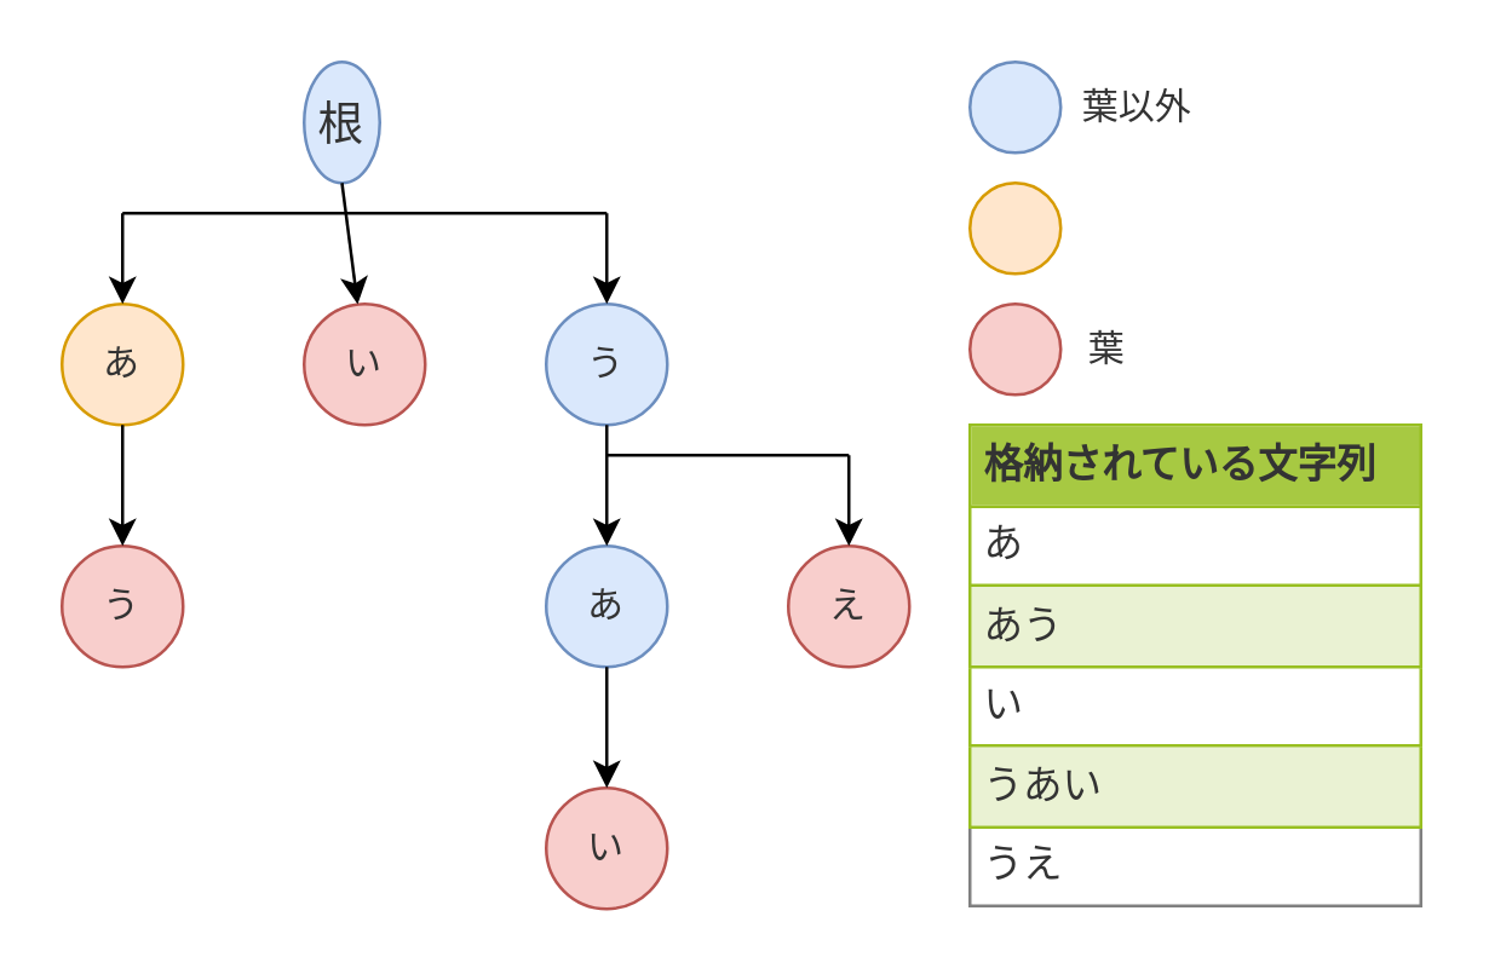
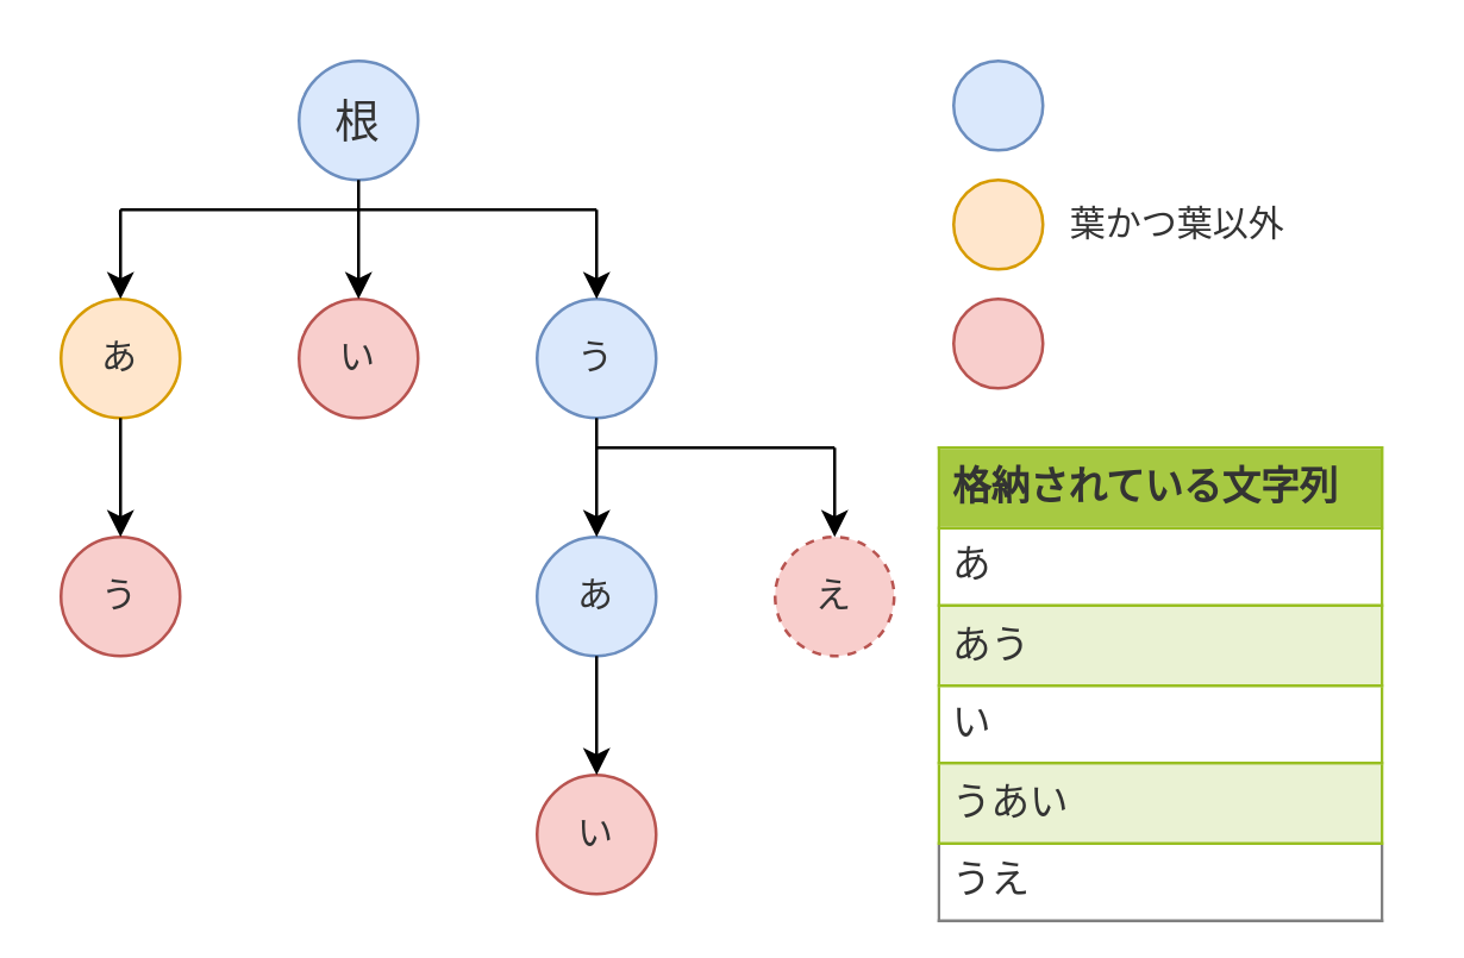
  <mxCell id="0" />
  <mxCell id="1" parent="0" />
- <mxCell id="2" value="&lt;font style=&quot;font-size: 15px&quot;&gt;根&lt;/font&gt;" style="ellipse;whiteSpace=wrap;html=1;aspect=fixed;shadow=0;fillColor=#dae8fc;strokeColor=#6c8ebf;fontColor=#333333;" vertex="1" parent="1"><mxGeometry x="100" y="20" width="25" height="40" as="geometry" /></mxCell>
+ <mxCell id="2" value="&lt;font style=&quot;font-size: 15px&quot;&gt;根&lt;/font&gt;" style="ellipse;whiteSpace=wrap;html=1;aspect=fixed;shadow=0;fillColor=#dae8fc;strokeColor=#6c8ebf;fontColor=#333333;" vertex="1" parent="1"><mxGeometry x="100" y="20" width="40" height="40" as="geometry" /></mxCell>
  <mxCell id="3" value="あ" style="ellipse;whiteSpace=wrap;html=1;aspect=fixed;shadow=0;fillColor=#ffe6cc;strokeColor=#d79b00;fontColor=#333333;" vertex="1" parent="1"><mxGeometry x="20" y="100" width="40" height="40" as="geometry" /></mxCell>
  <mxCell id="4" value="い" style="ellipse;whiteSpace=wrap;html=1;aspect=fixed;shadow=0;fillColor=#f8cecc;strokeColor=#b85450;fontColor=#333333;" vertex="1" parent="1"><mxGeometry x="100" y="100" width="40" height="40" as="geometry" /></mxCell>
  <mxCell id="5" value="う" style="ellipse;whiteSpace=wrap;html=1;aspect=fixed;shadow=0;fillColor=#dae8fc;strokeColor=#6c8ebf;fontColor=#333333;" vertex="1" parent="1"><mxGeometry x="180" y="100" width="40" height="40" as="geometry" /></mxCell>
  <mxCell id="6" value="う" style="ellipse;whiteSpace=wrap;html=1;aspect=fixed;shadow=0;fillColor=#f8cecc;strokeColor=#b85450;fontColor=#333333;" vertex="1" parent="1"><mxGeometry x="20" y="180" width="40" height="40" as="geometry" /></mxCell>
  <mxCell id="7" value="あ" style="ellipse;whiteSpace=wrap;html=1;aspect=fixed;shadow=0;fillColor=#dae8fc;strokeColor=#6c8ebf;fontColor=#333333;" vertex="1" parent="1"><mxGeometry x="180" y="180" width="40" height="40" as="geometry" /></mxCell>
- <mxCell id="8" value="え" style="ellipse;whiteSpace=wrap;html=1;aspect=fixed;shadow=0;fillColor=#f8cecc;strokeColor=#b85450;fontColor=#333333;" vertex="1" parent="1"><mxGeometry x="260" y="180" width="40" height="40" as="geometry" /></mxCell>
+ <mxCell id="8" value="え" style="ellipse;whiteSpace=wrap;html=1;aspect=fixed;shadow=0;fillColor=#f8cecc;strokeColor=#b85450;fontColor=#333333;dashed=1;" vertex="1" parent="1"><mxGeometry x="260" y="180" width="40" height="40" as="geometry" /></mxCell>
  <mxCell id="9" value="い" style="ellipse;whiteSpace=wrap;html=1;aspect=fixed;shadow=0;fillColor=#f8cecc;strokeColor=#b85450;fontColor=#333333;" vertex="1" parent="1"><mxGeometry x="180" y="260" width="40" height="40" as="geometry" /></mxCell>
  <mxCell id="10" value="" style="ellipse;whiteSpace=wrap;html=1;aspect=fixed;shadow=0;fillColor=#dae8fc;strokeColor=#6c8ebf;fontColor=#333333;" vertex="1" parent="1"><mxGeometry x="320" y="20" width="30" height="30" as="geometry" /></mxCell>
  <mxCell id="11" value="" style="ellipse;whiteSpace=wrap;html=1;aspect=fixed;shadow=0;fillColor=#ffe6cc;strokeColor=#d79b00;fontColor=#333333;" vertex="1" parent="1"><mxGeometry x="320" y="60" width="30" height="30" as="geometry" /></mxCell>
  <mxCell id="12" value="" style="ellipse;whiteSpace=wrap;html=1;aspect=fixed;shadow=0;fillColor=#f8cecc;strokeColor=#b85450;fontColor=#333333;" vertex="1" parent="1"><mxGeometry x="320" y="100" width="30" height="30" as="geometry" /></mxCell>
- <mxCell id="13" value="葉" style="text;html=1;align=center;verticalAlign=middle;resizable=0;points=[];autosize=1;fontColor=#333333;" vertex="1" parent="1"><mxGeometry x="350" y="105" width="30" height="20" as="geometry" /></mxCell>
- <mxCell id="14" value="葉以外" style="text;html=1;align=center;verticalAlign=middle;resizable=0;points=[];autosize=1;fontColor=#333333;" vertex="1" parent="1"><mxGeometry x="350" y="25" width="50" height="20" as="geometry" /></mxCell>
+ <mxCell id="15" value="葉かつ葉以外" style="text;html=1;align=center;verticalAlign=middle;resizable=0;points=[];autosize=1;fontColor=#333333;" vertex="1" parent="1"><mxGeometry x="350" y="65" width="90" height="20" as="geometry" /></mxCell>
  <mxCell id="16" value="" style="endArrow=classic;html=1;exitX=0.5;exitY=1;exitDx=0;exitDy=0;fontColor=#333333;" edge="1" parent="1" source="2" target="4"><mxGeometry width="50" height="50" relative="1" as="geometry"><mxPoint x="20" y="370" as="sourcePoint" /><mxPoint x="70" y="320" as="targetPoint" /></mxGeometry></mxCell>
  <mxCell id="17" value="" style="endArrow=none;html=1;fontColor=#333333;" edge="1" parent="1"><mxGeometry width="50" height="50" relative="1" as="geometry"><mxPoint x="40" y="70" as="sourcePoint" /><mxPoint x="200" y="70" as="targetPoint" /></mxGeometry></mxCell>
  <mxCell id="18" value="" style="endArrow=none;html=1;fontColor=#333333;" edge="1" parent="1"><mxGeometry width="50" height="50" relative="1" as="geometry"><mxPoint x="200" y="150" as="sourcePoint" /><mxPoint x="280" y="150" as="targetPoint" /></mxGeometry></mxCell>
  <mxCell id="19" value="" style="endArrow=classic;html=1;fontColor=#333333;" edge="1" parent="1"><mxGeometry width="50" height="50" relative="1" as="geometry"><mxPoint x="40" y="70" as="sourcePoint" /><mxPoint x="40" y="100" as="targetPoint" /></mxGeometry></mxCell>
  <mxCell id="20" value="" style="endArrow=classic;html=1;entryX=0.5;entryY=0;entryDx=0;entryDy=0;fontColor=#333333;" edge="1" parent="1" target="5"><mxGeometry width="50" height="50" relative="1" as="geometry"><mxPoint x="200" y="70" as="sourcePoint" /><mxPoint x="70" y="320" as="targetPoint" /></mxGeometry></mxCell>
  <mxCell id="21" value="" style="endArrow=classic;html=1;exitX=0.5;exitY=1;exitDx=0;exitDy=0;entryX=0.5;entryY=0;entryDx=0;entryDy=0;fontColor=#333333;" edge="1" parent="1" source="3" target="6"><mxGeometry width="50" height="50" relative="1" as="geometry"><mxPoint x="20" y="370" as="sourcePoint" /><mxPoint x="70" y="320" as="targetPoint" /></mxGeometry></mxCell>
  <mxCell id="22" value="" style="endArrow=classic;html=1;exitX=0.5;exitY=1;exitDx=0;exitDy=0;entryX=0.5;entryY=0;entryDx=0;entryDy=0;fontColor=#333333;" edge="1" parent="1" source="5" target="7"><mxGeometry width="50" height="50" relative="1" as="geometry"><mxPoint x="20" y="370" as="sourcePoint" /><mxPoint x="70" y="320" as="targetPoint" /></mxGeometry></mxCell>
  <mxCell id="23" value="" style="endArrow=classic;html=1;entryX=0.5;entryY=0;entryDx=0;entryDy=0;fontColor=#333333;" edge="1" parent="1" target="8"><mxGeometry width="50" height="50" relative="1" as="geometry"><mxPoint x="280" y="150" as="sourcePoint" /><mxPoint x="70" y="320" as="targetPoint" /></mxGeometry></mxCell>
  <mxCell id="24" value="" style="endArrow=classic;html=1;exitX=0.5;exitY=1;exitDx=0;exitDy=0;fontColor=#333333;" edge="1" parent="1" source="7" target="9"><mxGeometry width="50" height="50" relative="1" as="geometry"><mxPoint x="20" y="370" as="sourcePoint" /><mxPoint x="70" y="320" as="targetPoint" /></mxGeometry></mxCell>
- <mxCell id="25" value="&lt;table border=&quot;1&quot; width=&quot;100%&quot; cellpadding=&quot;4&quot; style=&quot;width: 100%; height: 100%; border-collapse: collapse; font-size: 13px;&quot;&gt;&lt;tbody style=&quot;font-size: 13px;&quot;&gt;&lt;tr style=&quot;background-color: rgb(167, 201, 66); border: 1px solid rgb(152, 191, 33); font-size: 13px;&quot;&gt;&lt;th align=&quot;left&quot; style=&quot;font-size: 13px;&quot;&gt;格納されている文字列&lt;/th&gt;&lt;/tr&gt;&lt;tr style=&quot;border: 1px solid rgb(152, 191, 33); font-size: 13px;&quot;&gt;&lt;td style=&quot;font-size: 13px;&quot;&gt;あ&lt;/td&gt;&lt;/tr&gt;&lt;tr style=&quot;background-color: rgb(234, 242, 211); border: 1px solid rgb(152, 191, 33); font-size: 13px;&quot;&gt;&lt;td style=&quot;font-size: 13px;&quot;&gt;あう&lt;/td&gt;&lt;/tr&gt;&lt;tr style=&quot;border: 1px solid rgb(152, 191, 33); font-size: 13px;&quot;&gt;&lt;td style=&quot;font-size: 13px;&quot;&gt;い&lt;/td&gt;&lt;/tr&gt;&lt;tr style=&quot;background-color: rgb(234, 242, 211); border: 1px solid rgb(152, 191, 33); font-size: 13px;&quot;&gt;&lt;td style=&quot;font-size: 13px;&quot;&gt;うあい&lt;/td&gt;&lt;/tr&gt;&lt;tr style=&quot;font-size: 13px;&quot;&gt;&lt;td style=&quot;font-size: 13px;&quot;&gt;うえ&lt;/td&gt;&lt;/tr&gt;&lt;/tbody&gt;&lt;/table&gt;" style="text;html=1;strokeColor=none;fillColor=#ffffff;overflow=fill;rounded=0;fontSize=13;fontColor=#333333;" vertex="1" parent="1"><mxGeometry x="320" y="140" width="150" height="160" as="geometry" /></mxCell>
+ <mxCell id="25" value="&lt;table border=&quot;1&quot; width=&quot;100%&quot; cellpadding=&quot;4&quot; style=&quot;width: 100%; height: 100%; border-collapse: collapse; font-size: 13px;&quot;&gt;&lt;tbody style=&quot;font-size: 13px;&quot;&gt;&lt;tr style=&quot;background-color: rgb(167, 201, 66); border: 1px solid rgb(152, 191, 33); font-size: 13px;&quot;&gt;&lt;th align=&quot;left&quot; style=&quot;font-size: 13px;&quot;&gt;格納されている文字列&lt;/th&gt;&lt;/tr&gt;&lt;tr style=&quot;border: 1px solid rgb(152, 191, 33); font-size: 13px;&quot;&gt;&lt;td style=&quot;font-size: 13px;&quot;&gt;あ&lt;/td&gt;&lt;/tr&gt;&lt;tr style=&quot;background-color: rgb(234, 242, 211); border: 1px solid rgb(152, 191, 33); font-size: 13px;&quot;&gt;&lt;td style=&quot;font-size: 13px;&quot;&gt;あう&lt;/td&gt;&lt;/tr&gt;&lt;tr style=&quot;border: 1px solid rgb(152, 191, 33); font-size: 13px;&quot;&gt;&lt;td style=&quot;font-size: 13px;&quot;&gt;い&lt;/td&gt;&lt;/tr&gt;&lt;tr style=&quot;background-color: rgb(234, 242, 211); border: 1px solid rgb(152, 191, 33); font-size: 13px;&quot;&gt;&lt;td style=&quot;font-size: 13px;&quot;&gt;うあい&lt;/td&gt;&lt;/tr&gt;&lt;tr style=&quot;font-size: 13px;&quot;&gt;&lt;td style=&quot;font-size: 13px;&quot;&gt;うえ&lt;/td&gt;&lt;/tr&gt;&lt;/tbody&gt;&lt;/table&gt;" style="text;html=1;strokeColor=none;fillColor=#ffffff;overflow=fill;rounded=0;fontSize=13;fontColor=#333333;" vertex="1" parent="1"><mxGeometry x="315" y="150" width="150" height="160" as="geometry" /></mxCell>
